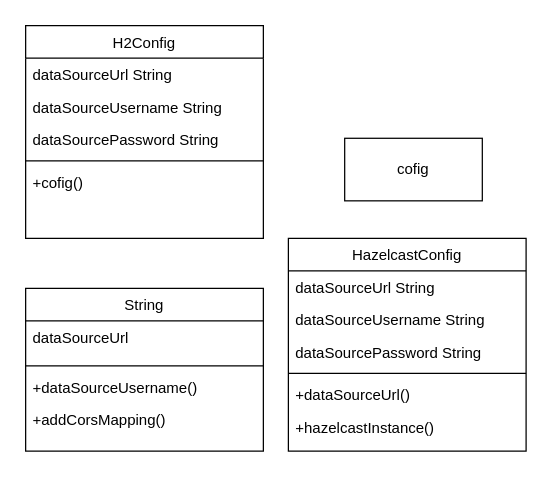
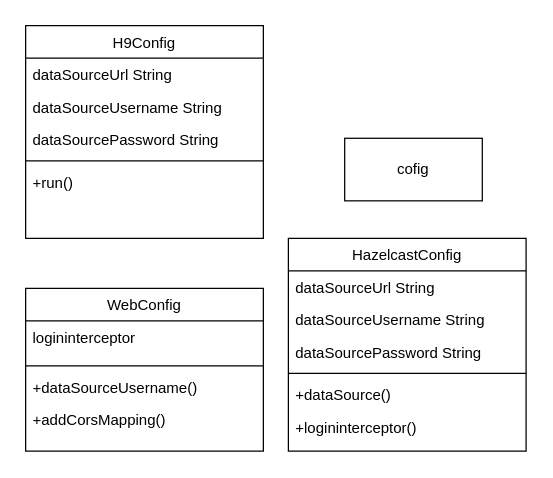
  <mxCell id="0" />
  <mxCell id="1" parent="0" />
- <mxCell id="2" value="H2Config" style="swimlane;fontStyle=0;align=center;verticalAlign=top;childLayout=stackLayout;horizontal=1;startSize=26;horizontalStack=0;resizeParent=1;resizeLast=0;collapsible=1;marginBottom=0;rounded=0;shadow=0;strokeWidth=1;" vertex="1" parent="1"><mxGeometry x="20" y="20" width="190" height="170" as="geometry"><mxRectangle x="550" y="140" width="160" height="26" as="alternateBounds" /></mxGeometry></mxCell>
+ <mxCell id="2" value="H9Config" style="swimlane;fontStyle=0;align=center;verticalAlign=top;childLayout=stackLayout;horizontal=1;startSize=26;horizontalStack=0;resizeParent=1;resizeLast=0;collapsible=1;marginBottom=0;rounded=0;shadow=0;strokeWidth=1;" vertex="1" parent="1"><mxGeometry x="20" y="20" width="190" height="170" as="geometry"><mxRectangle x="550" y="140" width="160" height="26" as="alternateBounds" /></mxGeometry></mxCell>
  <mxCell id="3" value="dataSourceUrl String" style="text;align=left;verticalAlign=top;spacingLeft=4;spacingRight=4;overflow=hidden;rotatable=0;points=[[0,0.5],[1,0.5]];portConstraint=eastwest;" vertex="1" parent="2"><mxGeometry y="26" width="190" height="26" as="geometry" /></mxCell>
  <mxCell id="4" value="dataSourceUsername String" style="text;align=left;verticalAlign=top;spacingLeft=4;spacingRight=4;overflow=hidden;rotatable=0;points=[[0,0.5],[1,0.5]];portConstraint=eastwest;" vertex="1" parent="2"><mxGeometry y="52" width="190" height="26" as="geometry" /></mxCell>
  <mxCell id="5" value="dataSourcePassword String" style="text;align=left;verticalAlign=top;spacingLeft=4;spacingRight=4;overflow=hidden;rotatable=0;points=[[0,0.5],[1,0.5]];portConstraint=eastwest;" vertex="1" parent="2"><mxGeometry y="78" width="190" height="26" as="geometry" /></mxCell>
  <mxCell id="6" value="" style="line;html=1;strokeWidth=1;align=left;verticalAlign=middle;spacingTop=-1;spacingLeft=3;spacingRight=3;rotatable=0;labelPosition=right;points=[];portConstraint=eastwest;" vertex="1" parent="2"><mxGeometry y="104" width="190" height="8" as="geometry" /></mxCell>
- <mxCell id="7" value="+cofig()" style="text;align=left;verticalAlign=top;spacingLeft=4;spacingRight=4;overflow=hidden;rotatable=0;points=[[0,0.5],[1,0.5]];portConstraint=eastwest;" vertex="1" parent="2"><mxGeometry y="112" width="190" height="26" as="geometry" /></mxCell>
+ <mxCell id="7" value="+run()" style="text;align=left;verticalAlign=top;spacingLeft=4;spacingRight=4;overflow=hidden;rotatable=0;points=[[0,0.5],[1,0.5]];portConstraint=eastwest;" vertex="1" parent="2"><mxGeometry y="112" width="190" height="26" as="geometry" /></mxCell>
  <mxCell id="8" value="HazelcastConfig" style="swimlane;fontStyle=0;align=center;verticalAlign=top;childLayout=stackLayout;horizontal=1;startSize=26;horizontalStack=0;resizeParent=1;resizeLast=0;collapsible=1;marginBottom=0;rounded=0;shadow=0;strokeWidth=1;" vertex="1" parent="1"><mxGeometry x="230" y="190" width="190" height="170" as="geometry"><mxRectangle x="550" y="140" width="160" height="26" as="alternateBounds" /></mxGeometry></mxCell>
  <mxCell id="9" value="dataSourceUrl String" style="text;align=left;verticalAlign=top;spacingLeft=4;spacingRight=4;overflow=hidden;rotatable=0;points=[[0,0.5],[1,0.5]];portConstraint=eastwest;" vertex="1" parent="8"><mxGeometry y="26" width="190" height="26" as="geometry" /></mxCell>
  <mxCell id="10" value="dataSourceUsername String" style="text;align=left;verticalAlign=top;spacingLeft=4;spacingRight=4;overflow=hidden;rotatable=0;points=[[0,0.5],[1,0.5]];portConstraint=eastwest;" vertex="1" parent="8"><mxGeometry y="52" width="190" height="26" as="geometry" /></mxCell>
  <mxCell id="11" value="dataSourcePassword String" style="text;align=left;verticalAlign=top;spacingLeft=4;spacingRight=4;overflow=hidden;rotatable=0;points=[[0,0.5],[1,0.5]];portConstraint=eastwest;" vertex="1" parent="8"><mxGeometry y="78" width="190" height="26" as="geometry" /></mxCell>
  <mxCell id="12" value="" style="line;html=1;strokeWidth=1;align=left;verticalAlign=middle;spacingTop=-1;spacingLeft=3;spacingRight=3;rotatable=0;labelPosition=right;points=[];portConstraint=eastwest;" vertex="1" parent="8"><mxGeometry y="104" width="190" height="8" as="geometry" /></mxCell>
- <mxCell id="13" value="+dataSourceUrl()" style="text;align=left;verticalAlign=top;spacingLeft=4;spacingRight=4;overflow=hidden;rotatable=0;points=[[0,0.5],[1,0.5]];portConstraint=eastwest;" vertex="1" parent="8"><mxGeometry y="112" width="190" height="26" as="geometry" /></mxCell>
- <mxCell id="14" value="+hazelcastInstance()" style="text;align=left;verticalAlign=top;spacingLeft=4;spacingRight=4;overflow=hidden;rotatable=0;points=[[0,0.5],[1,0.5]];portConstraint=eastwest;" vertex="1" parent="8"><mxGeometry y="138" width="190" height="26" as="geometry" /></mxCell>
- <mxCell id="15" value="String" style="swimlane;fontStyle=0;align=center;verticalAlign=top;childLayout=stackLayout;horizontal=1;startSize=26;horizontalStack=0;resizeParent=1;resizeLast=0;collapsible=1;marginBottom=0;rounded=0;shadow=0;strokeWidth=1;" vertex="1" parent="1"><mxGeometry x="20" y="230" width="190" height="130" as="geometry"><mxRectangle x="550" y="140" width="160" height="26" as="alternateBounds" /></mxGeometry></mxCell>
- <mxCell id="16" value="dataSourceUrl" style="text;align=left;verticalAlign=top;spacingLeft=4;spacingRight=4;overflow=hidden;rotatable=0;points=[[0,0.5],[1,0.5]];portConstraint=eastwest;" vertex="1" parent="15"><mxGeometry y="26" width="190" height="32" as="geometry" /></mxCell>
+ <mxCell id="13" value="+dataSource()" style="text;align=left;verticalAlign=top;spacingLeft=4;spacingRight=4;overflow=hidden;rotatable=0;points=[[0,0.5],[1,0.5]];portConstraint=eastwest;" vertex="1" parent="8"><mxGeometry y="112" width="190" height="26" as="geometry" /></mxCell>
+ <mxCell id="14" value="+logininterceptor()" style="text;align=left;verticalAlign=top;spacingLeft=4;spacingRight=4;overflow=hidden;rotatable=0;points=[[0,0.5],[1,0.5]];portConstraint=eastwest;" vertex="1" parent="8"><mxGeometry y="138" width="190" height="26" as="geometry" /></mxCell>
+ <mxCell id="15" value="WebConfig" style="swimlane;fontStyle=0;align=center;verticalAlign=top;childLayout=stackLayout;horizontal=1;startSize=26;horizontalStack=0;resizeParent=1;resizeLast=0;collapsible=1;marginBottom=0;rounded=0;shadow=0;strokeWidth=1;" vertex="1" parent="1"><mxGeometry x="20" y="230" width="190" height="130" as="geometry"><mxRectangle x="550" y="140" width="160" height="26" as="alternateBounds" /></mxGeometry></mxCell>
+ <mxCell id="16" value="logininterceptor" style="text;align=left;verticalAlign=top;spacingLeft=4;spacingRight=4;overflow=hidden;rotatable=0;points=[[0,0.5],[1,0.5]];portConstraint=eastwest;" vertex="1" parent="15"><mxGeometry y="26" width="190" height="32" as="geometry" /></mxCell>
  <mxCell id="17" value="" style="line;html=1;strokeWidth=1;align=left;verticalAlign=middle;spacingTop=-1;spacingLeft=3;spacingRight=3;rotatable=0;labelPosition=right;points=[];portConstraint=eastwest;" vertex="1" parent="15"><mxGeometry y="58" width="190" height="8" as="geometry" /></mxCell>
  <mxCell id="18" value="+dataSourceUsername()" style="text;align=left;verticalAlign=top;spacingLeft=4;spacingRight=4;overflow=hidden;rotatable=0;points=[[0,0.5],[1,0.5]];portConstraint=eastwest;" vertex="1" parent="15"><mxGeometry y="66" width="190" height="26" as="geometry" /></mxCell>
  <mxCell id="19" value="+addCorsMapping()" style="text;align=left;verticalAlign=top;spacingLeft=4;spacingRight=4;overflow=hidden;rotatable=0;points=[[0,0.5],[1,0.5]];portConstraint=eastwest;" vertex="1" parent="15"><mxGeometry y="92" width="190" height="26" as="geometry" /></mxCell>
  <mxCell id="20" value="cofig" style="html=1;whiteSpace=wrap;" vertex="1" parent="1"><mxGeometry x="275" y="110" width="110" height="50" as="geometry" /></mxCell>
